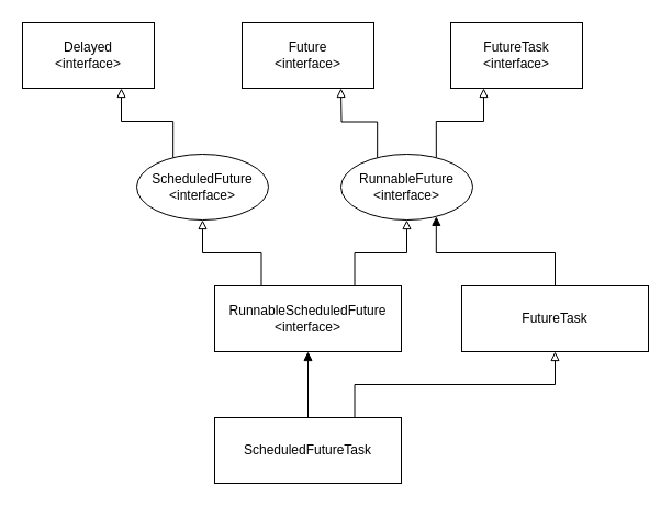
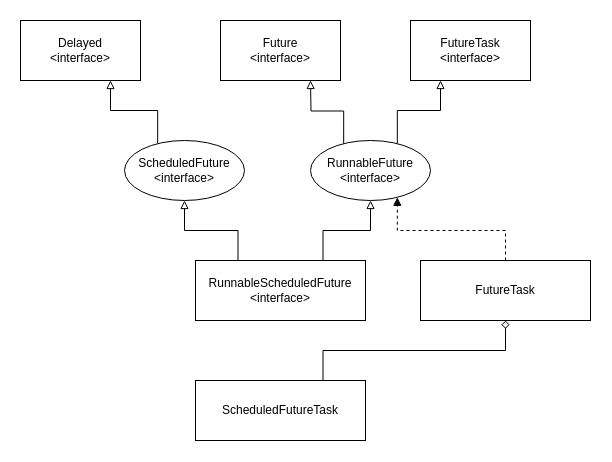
  <mxCell id="0" />
  <mxCell id="1" parent="0" />
  <mxCell id="2" value="Future&lt;br&gt;&amp;lt;interface&amp;gt;" style="rounded=0;whiteSpace=wrap;html=1;" vertex="1" parent="1"><mxGeometry x="220" y="20" width="120" height="60" as="geometry" /></mxCell>
  <mxCell id="3" value="FutureTask&lt;br&gt;&amp;lt;interface&amp;gt;" style="rounded=0;whiteSpace=wrap;html=1;" vertex="1" parent="1"><mxGeometry x="410" y="20" width="120" height="60" as="geometry" /></mxCell>
  <mxCell id="4" style="edgeStyle=orthogonalEdgeStyle;rounded=0;orthogonalLoop=1;jettySize=auto;html=1;exitX=0.25;exitY=0;exitDx=0;exitDy=0;endArrow=block;endFill=0;" edge="1" parent="1" source="6"><mxGeometry relative="1" as="geometry"><mxPoint x="310" y="80" as="targetPoint" /></mxGeometry></mxCell>
  <mxCell id="5" style="edgeStyle=orthogonalEdgeStyle;rounded=0;orthogonalLoop=1;jettySize=auto;html=1;exitX=0.75;exitY=0;exitDx=0;exitDy=0;entryX=0.25;entryY=1;entryDx=0;entryDy=0;endArrow=block;endFill=0;" edge="1" parent="1" source="6" target="3"><mxGeometry relative="1" as="geometry" /></mxCell>
  <mxCell id="6" value="RunnableFuture&lt;br&gt;&amp;lt;interface&amp;gt;" style="ellipse;whiteSpace=wrap;html=1;" vertex="1" parent="1"><mxGeometry x="310" y="140" width="120" height="60" as="geometry" /></mxCell>
  <mxCell id="7" value="Delayed&lt;br&gt;&amp;lt;interface&amp;gt;" style="rounded=0;whiteSpace=wrap;html=1;" vertex="1" parent="1"><mxGeometry x="20" y="20" width="120" height="60" as="geometry" /></mxCell>
  <mxCell id="8" style="edgeStyle=orthogonalEdgeStyle;rounded=0;orthogonalLoop=1;jettySize=auto;html=1;exitX=0.25;exitY=0;exitDx=0;exitDy=0;entryX=0.75;entryY=1;entryDx=0;entryDy=0;endArrow=block;endFill=0;" edge="1" parent="1" source="9" target="7"><mxGeometry relative="1" as="geometry" /></mxCell>
  <mxCell id="9" value="ScheduledFuture&lt;br&gt;&amp;lt;interface&amp;gt;" style="ellipse;whiteSpace=wrap;html=1;" vertex="1" parent="1"><mxGeometry x="124" y="140" width="120" height="60" as="geometry" /></mxCell>
  <mxCell id="10" style="edgeStyle=orthogonalEdgeStyle;rounded=0;orthogonalLoop=1;jettySize=auto;html=1;exitX=0.25;exitY=0;exitDx=0;exitDy=0;entryX=0.5;entryY=1;entryDx=0;entryDy=0;endArrow=block;endFill=0;" edge="1" parent="1" source="12" target="9"><mxGeometry relative="1" as="geometry" /></mxCell>
  <mxCell id="11" style="edgeStyle=orthogonalEdgeStyle;rounded=0;orthogonalLoop=1;jettySize=auto;html=1;exitX=0.75;exitY=0;exitDx=0;exitDy=0;entryX=0.5;entryY=1;entryDx=0;entryDy=0;endArrow=block;endFill=0;" edge="1" parent="1" source="12" target="6"><mxGeometry relative="1" as="geometry" /></mxCell>
  <mxCell id="12" value="RunnableScheduledFuture&lt;br&gt;&amp;lt;interface&amp;gt;" style="rounded=0;whiteSpace=wrap;html=1;" vertex="1" parent="1"><mxGeometry x="195" y="260" width="170" height="60" as="geometry" /></mxCell>
- <mxCell id="13" style="edgeStyle=orthogonalEdgeStyle;rounded=0;orthogonalLoop=1;jettySize=auto;html=1;exitX=0.5;exitY=0;exitDx=0;exitDy=0;entryX=0.5;entryY=1;entryDx=0;entryDy=0;endArrow=block;endFill=1;" edge="1" parent="1" source="15" target="12"><mxGeometry relative="1" as="geometry" /></mxCell>
- <mxCell id="14" style="edgeStyle=orthogonalEdgeStyle;rounded=0;orthogonalLoop=1;jettySize=auto;html=1;exitX=0.75;exitY=0;exitDx=0;exitDy=0;entryX=0.5;entryY=1;entryDx=0;entryDy=0;endArrow=block;endFill=0;" edge="1" parent="1" source="15" target="17"><mxGeometry relative="1" as="geometry" /></mxCell>
+ <mxCell id="14" style="edgeStyle=orthogonalEdgeStyle;rounded=0;orthogonalLoop=1;jettySize=auto;html=1;exitX=0.75;exitY=0;exitDx=0;exitDy=0;entryX=0.5;entryY=1;entryDx=0;entryDy=0;endArrow=diamond;endFill=0;" edge="1" parent="1" source="15" target="17"><mxGeometry relative="1" as="geometry" /></mxCell>
  <mxCell id="15" value="ScheduledFutureTask" style="rounded=0;whiteSpace=wrap;html=1;" vertex="1" parent="1"><mxGeometry x="195" y="380" width="170" height="60" as="geometry" /></mxCell>
- <mxCell id="16" style="edgeStyle=orthogonalEdgeStyle;rounded=0;orthogonalLoop=1;jettySize=auto;html=1;exitX=0.5;exitY=0;exitDx=0;exitDy=0;entryX=0.75;entryY=1;entryDx=0;entryDy=0;endArrow=block;endFill=1;" edge="1" parent="1" source="17" target="6"><mxGeometry relative="1" as="geometry" /></mxCell>
+ <mxCell id="16" style="edgeStyle=orthogonalEdgeStyle;rounded=0;orthogonalLoop=1;jettySize=auto;html=1;exitX=0.5;exitY=0;exitDx=0;exitDy=0;entryX=0.75;entryY=1;entryDx=0;entryDy=0;endArrow=block;endFill=1;dashed=1;" edge="1" parent="1" source="17" target="6"><mxGeometry relative="1" as="geometry" /></mxCell>
  <mxCell id="17" value="FutureTask" style="rounded=0;whiteSpace=wrap;html=1;" vertex="1" parent="1"><mxGeometry x="420" y="260" width="170" height="60" as="geometry" /></mxCell>
